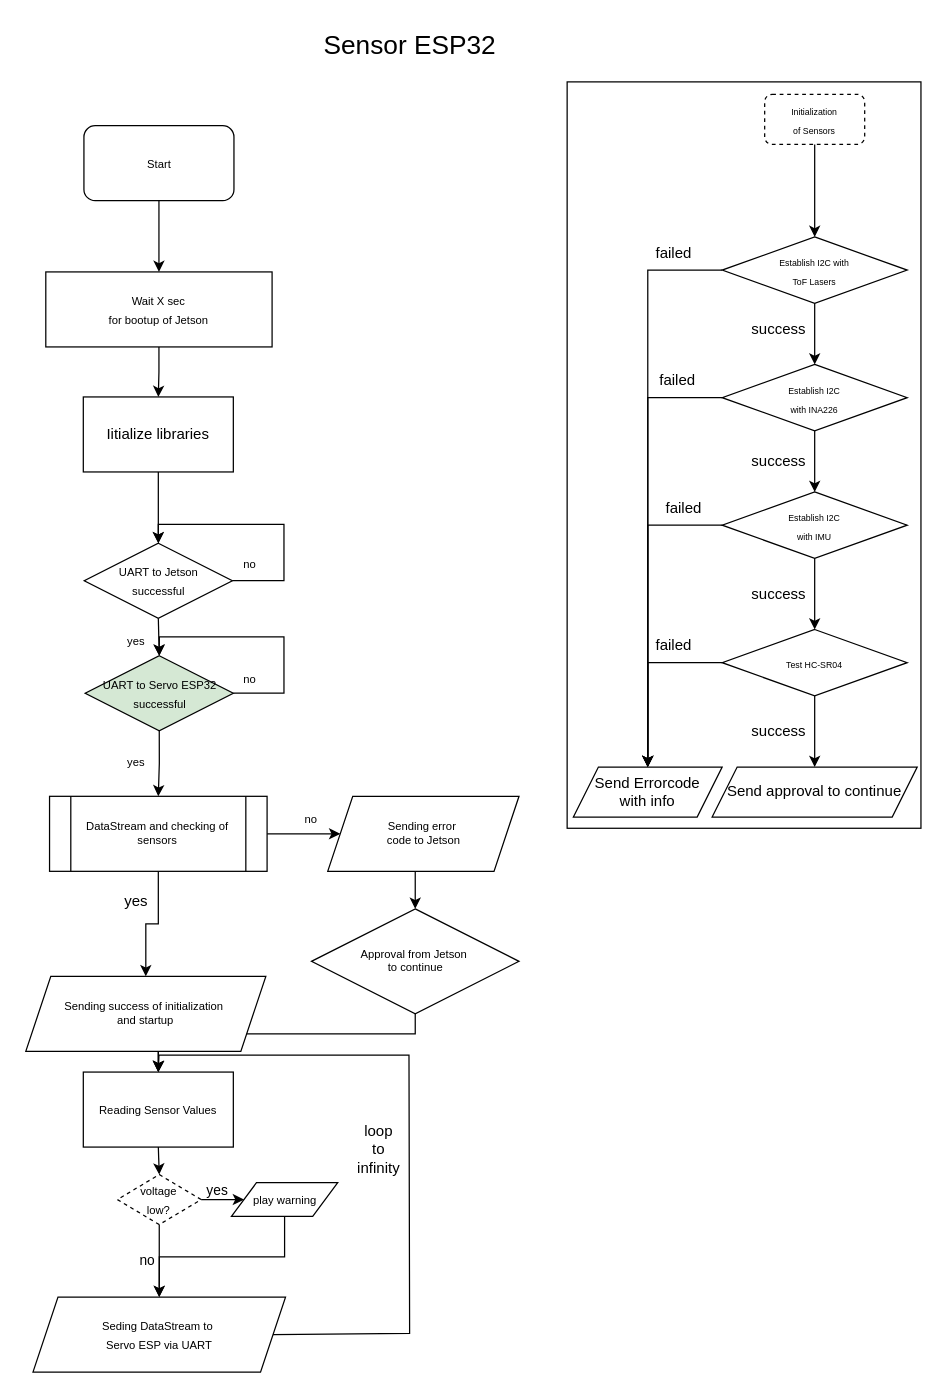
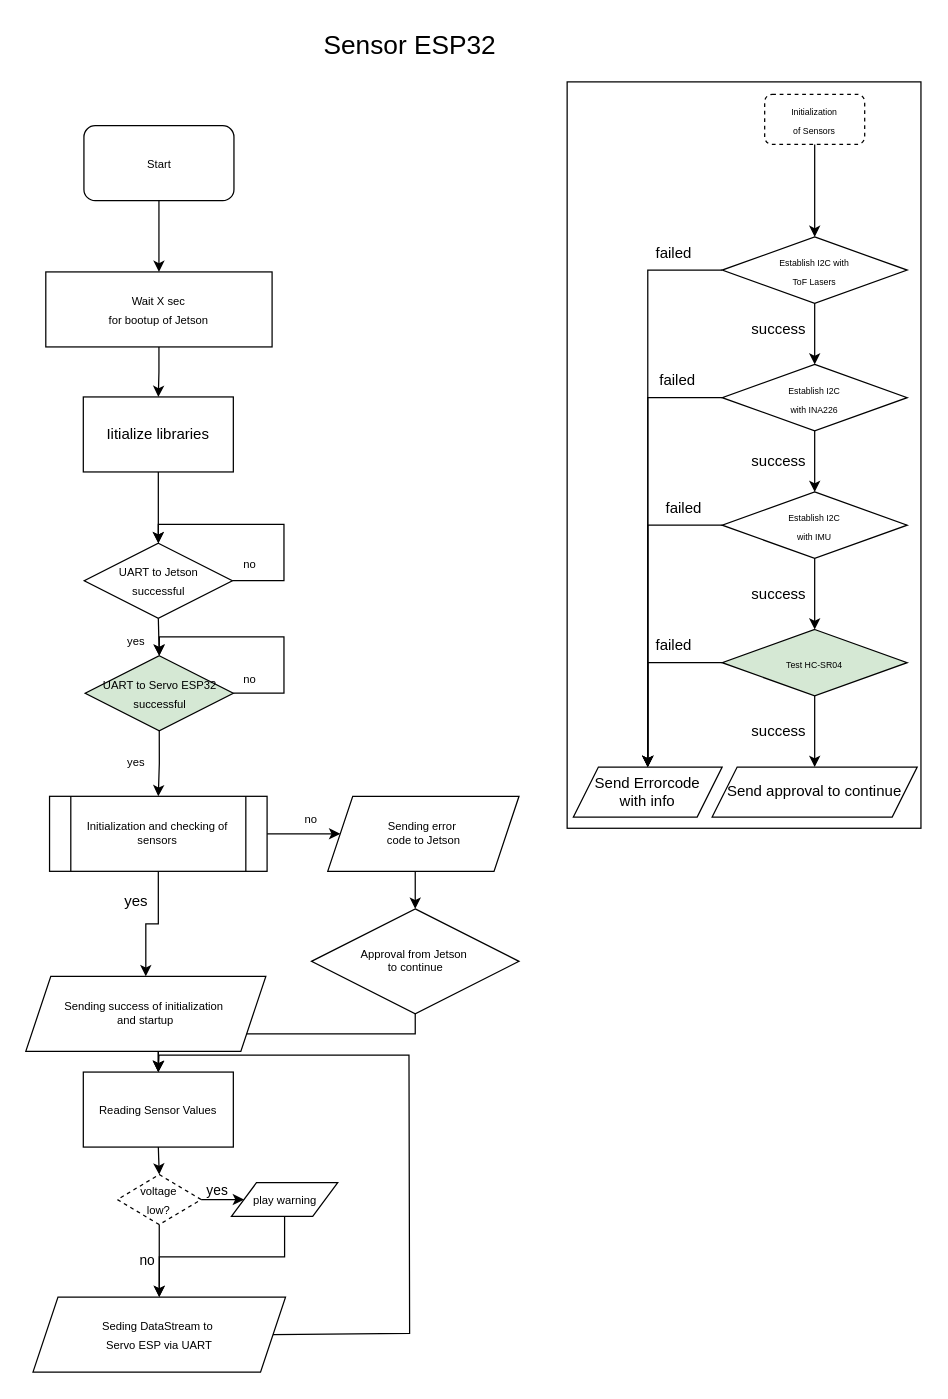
  <mxCell id="0" />
  <mxCell id="1" parent="0" />
  <mxCell id="2" value="" style="rounded=0;whiteSpace=wrap;html=1;" parent="1" vertex="1"><mxGeometry x="453" y="65" width="283" height="597" as="geometry" /></mxCell>
  <mxCell id="3" value="&lt;div&gt;&lt;font style=&quot;font-size: 7px;&quot;&gt;Initialization&lt;/font&gt;&lt;/div&gt;&lt;div&gt;&lt;font style=&quot;font-size: 7px;&quot;&gt;of Sensors&lt;br&gt;&lt;/font&gt;&lt;/div&gt;" style="rounded=1;whiteSpace=wrap;html=1;dashed=1;" parent="1" vertex="1"><mxGeometry x="611" y="75" width="80" height="40" as="geometry" /></mxCell>
  <mxCell id="4" value="&lt;div&gt;&lt;font style=&quot;font-size: 7px;&quot;&gt;Establish I2C with&lt;/font&gt;&lt;/div&gt;&lt;div&gt;&lt;font style=&quot;font-size: 7px;&quot;&gt;ToF Lasers&lt;br&gt;&lt;/font&gt; &lt;/div&gt;" style="rhombus;whiteSpace=wrap;html=1;" parent="1" vertex="1"><mxGeometry x="577" y="189" width="148" height="53.12" as="geometry" /></mxCell>
  <mxCell id="5" value="&lt;div&gt;Send Errorcode&lt;/div&gt;&lt;div&gt;with info&lt;br&gt;&lt;/div&gt;" style="shape=parallelogram;perimeter=parallelogramPerimeter;whiteSpace=wrap;html=1;fixedSize=1;" parent="1" vertex="1"><mxGeometry x="458" y="613" width="119" height="40" as="geometry" /></mxCell>
  <mxCell id="6" value="&lt;div&gt;&lt;font style=&quot;font-size: 7px;&quot;&gt;Establish I2C&lt;/font&gt;&lt;/div&gt;&lt;div&gt;&lt;font style=&quot;font-size: 7px;&quot;&gt;with INA226 &lt;br&gt;&lt;/font&gt; &lt;/div&gt;" style="rhombus;whiteSpace=wrap;html=1;" parent="1" vertex="1"><mxGeometry x="577" y="291" width="148" height="53.12" as="geometry" /></mxCell>
  <mxCell id="7" style="edgeStyle=orthogonalEdgeStyle;rounded=0;orthogonalLoop=1;jettySize=auto;html=1;exitX=0.5;exitY=1;exitDx=0;exitDy=0;entryX=0.5;entryY=0;entryDx=0;entryDy=0;" parent="1" source="8" target="28" edge="1"><mxGeometry relative="1" as="geometry" /></mxCell>
  <mxCell id="8" value="&lt;div&gt;&lt;font style=&quot;font-size: 7px;&quot;&gt;Establish I2C&lt;/font&gt;&lt;/div&gt;&lt;div&gt;&lt;font style=&quot;font-size: 7px;&quot;&gt;with IMU&lt;br&gt;&lt;/font&gt; &lt;/div&gt;" style="rhombus;whiteSpace=wrap;html=1;" parent="1" vertex="1"><mxGeometry x="577" y="393" width="148" height="53.12" as="geometry" /></mxCell>
  <mxCell id="9" value="&lt;div&gt;Sensor ESP32&lt;/div&gt;" style="text;html=1;align=center;verticalAlign=middle;whiteSpace=wrap;rounded=0;fontSize=21;" parent="1" vertex="1"><mxGeometry x="206" y="20" width="243" height="30" as="geometry" /></mxCell>
  <mxCell id="10" style="edgeStyle=orthogonalEdgeStyle;rounded=0;orthogonalLoop=1;jettySize=auto;html=1;exitX=0.5;exitY=1;exitDx=0;exitDy=0;entryX=0.5;entryY=0;entryDx=0;entryDy=0;" parent="1" source="11" target="13" edge="1"><mxGeometry relative="1" as="geometry" /></mxCell>
  <mxCell id="11" value="&lt;font style=&quot;font-size: 9px;&quot;&gt;Start&lt;/font&gt;" style="rounded=1;whiteSpace=wrap;html=1;" parent="1" vertex="1"><mxGeometry x="66.5" y="100" width="120" height="60" as="geometry" /></mxCell>
  <mxCell id="12" style="edgeStyle=orthogonalEdgeStyle;rounded=0;orthogonalLoop=1;jettySize=auto;html=1;exitX=0.5;exitY=1;exitDx=0;exitDy=0;entryX=0.5;entryY=0;entryDx=0;entryDy=0;" parent="1" source="13" target="59" edge="1"><mxGeometry relative="1" as="geometry" /></mxCell>
  <mxCell id="13" value="&lt;div&gt;&lt;font style=&quot;font-size: 9px;&quot;&gt;Wait X sec&lt;/font&gt;&lt;/div&gt;&lt;div&gt;&lt;font style=&quot;font-size: 9px;&quot;&gt;for bootup of Jetson&lt;br&gt;&lt;/font&gt;&lt;/div&gt;" style="rounded=0;whiteSpace=wrap;html=1;" parent="1" vertex="1"><mxGeometry x="36" y="217" width="181" height="60" as="geometry" /></mxCell>
  <mxCell id="14" style="edgeStyle=orthogonalEdgeStyle;rounded=0;orthogonalLoop=1;jettySize=auto;html=1;exitX=1;exitY=0.5;exitDx=0;exitDy=0;entryX=0;entryY=0.5;entryDx=0;entryDy=0;" parent="1" source="16" target="46" edge="1"><mxGeometry relative="1" as="geometry" /></mxCell>
  <mxCell id="15" style="edgeStyle=orthogonalEdgeStyle;rounded=0;orthogonalLoop=1;jettySize=auto;html=1;exitX=0.5;exitY=1;exitDx=0;exitDy=0;entryX=0.5;entryY=0;entryDx=0;entryDy=0;" parent="1" source="16" target="50" edge="1"><mxGeometry relative="1" as="geometry" /></mxCell>
- <mxCell id="16" value="&lt;div&gt;DataStream and checking of sensors&lt;/div&gt;" style="shape=process;whiteSpace=wrap;html=1;backgroundOutline=1;fontSize=9;" parent="1" vertex="1"><mxGeometry x="39" y="636.44" width="174" height="60" as="geometry" /></mxCell>
+ <mxCell id="16" value="&lt;div&gt;Initialization and checking of sensors&lt;/div&gt;" style="shape=process;whiteSpace=wrap;html=1;backgroundOutline=1;fontSize=9;" parent="1" vertex="1"><mxGeometry x="39" y="636.44" width="174" height="60" as="geometry" /></mxCell>
  <mxCell id="17" style="edgeStyle=orthogonalEdgeStyle;rounded=0;orthogonalLoop=1;jettySize=auto;html=1;exitX=0.5;exitY=1;exitDx=0;exitDy=0;entryX=0.5;entryY=0;entryDx=0;entryDy=0;" parent="1" source="3" target="4" edge="1"><mxGeometry relative="1" as="geometry" /></mxCell>
  <mxCell id="18" style="edgeStyle=orthogonalEdgeStyle;rounded=0;orthogonalLoop=1;jettySize=auto;html=1;exitX=0;exitY=0.5;exitDx=0;exitDy=0;entryX=0.5;entryY=0;entryDx=0;entryDy=0;" parent="1" source="4" target="5" edge="1"><mxGeometry relative="1" as="geometry"><mxPoint x="434.966" y="564.207" as="targetPoint" /></mxGeometry></mxCell>
  <mxCell id="19" style="edgeStyle=orthogonalEdgeStyle;rounded=0;orthogonalLoop=1;jettySize=auto;html=1;exitX=0.5;exitY=1;exitDx=0;exitDy=0;entryX=0.5;entryY=0;entryDx=0;entryDy=0;" parent="1" source="4" target="6" edge="1"><mxGeometry relative="1" as="geometry" /></mxCell>
  <mxCell id="20" value="failed" style="text;html=1;align=center;verticalAlign=middle;resizable=0;points=[];autosize=1;strokeColor=none;fillColor=none;" parent="1" vertex="1"><mxGeometry x="514" y="189" width="47" height="26" as="geometry" /></mxCell>
  <mxCell id="21" style="edgeStyle=orthogonalEdgeStyle;rounded=0;orthogonalLoop=1;jettySize=auto;html=1;exitX=0.5;exitY=1;exitDx=0;exitDy=0;entryX=0.5;entryY=0;entryDx=0;entryDy=0;" parent="1" source="6" target="8" edge="1"><mxGeometry relative="1" as="geometry" /></mxCell>
  <mxCell id="22" style="edgeStyle=orthogonalEdgeStyle;rounded=0;orthogonalLoop=1;jettySize=auto;html=1;exitX=0;exitY=0.5;exitDx=0;exitDy=0;entryX=0.5;entryY=0;entryDx=0;entryDy=0;" parent="1" source="6" target="5" edge="1"><mxGeometry relative="1" as="geometry" /></mxCell>
  <mxCell id="23" style="edgeStyle=orthogonalEdgeStyle;rounded=0;orthogonalLoop=1;jettySize=auto;html=1;exitX=0;exitY=0.5;exitDx=0;exitDy=0;entryX=0.5;entryY=0;entryDx=0;entryDy=0;" parent="1" source="8" target="5" edge="1"><mxGeometry relative="1" as="geometry" /></mxCell>
  <mxCell id="24" value="failed" style="text;html=1;align=center;verticalAlign=middle;resizable=0;points=[];autosize=1;strokeColor=none;fillColor=none;" parent="1" vertex="1"><mxGeometry x="517" y="291" width="47" height="26" as="geometry" /></mxCell>
  <mxCell id="25" value="failed" style="text;html=1;align=center;verticalAlign=middle;resizable=0;points=[];autosize=1;strokeColor=none;fillColor=none;" parent="1" vertex="1"><mxGeometry x="522" y="393" width="47" height="26" as="geometry" /></mxCell>
  <mxCell id="26" style="edgeStyle=orthogonalEdgeStyle;rounded=0;orthogonalLoop=1;jettySize=auto;html=1;exitX=0;exitY=0.5;exitDx=0;exitDy=0;" parent="1" source="28" target="5" edge="1"><mxGeometry relative="1" as="geometry" /></mxCell>
  <mxCell id="27" style="edgeStyle=orthogonalEdgeStyle;rounded=0;orthogonalLoop=1;jettySize=auto;html=1;exitX=0.5;exitY=1;exitDx=0;exitDy=0;entryX=0.5;entryY=0;entryDx=0;entryDy=0;" parent="1" source="28" target="30" edge="1"><mxGeometry relative="1" as="geometry" /></mxCell>
- <mxCell id="28" value="&lt;font style=&quot;font-size: 7px;&quot;&gt;Test HC-SR04&lt;/font&gt;" style="rhombus;whiteSpace=wrap;html=1;" parent="1" vertex="1"><mxGeometry x="577" y="503" width="148" height="53.12" as="geometry" /></mxCell>
+ <mxCell id="28" value="&lt;font style=&quot;font-size: 7px;&quot;&gt;Test HC-SR04&lt;/font&gt;" style="rhombus;whiteSpace=wrap;html=1;fillColor=#d5e8d4;" parent="1" vertex="1"><mxGeometry x="577" y="503" width="148" height="53.12" as="geometry" /></mxCell>
  <mxCell id="29" value="failed" style="text;html=1;align=center;verticalAlign=middle;resizable=0;points=[];autosize=1;strokeColor=none;fillColor=none;" parent="1" vertex="1"><mxGeometry x="514" y="503" width="47" height="26" as="geometry" /></mxCell>
  <mxCell id="30" value="Send approval to continue" style="shape=parallelogram;perimeter=parallelogramPerimeter;whiteSpace=wrap;html=1;fixedSize=1;" parent="1" vertex="1"><mxGeometry x="569" y="613" width="164" height="40" as="geometry" /></mxCell>
  <mxCell id="31" value="success" style="text;html=1;align=center;verticalAlign=middle;resizable=0;points=[];autosize=1;strokeColor=none;fillColor=none;" parent="1" vertex="1"><mxGeometry x="591" y="250" width="61" height="26" as="geometry" /></mxCell>
  <mxCell id="32" value="success" style="text;html=1;align=center;verticalAlign=middle;resizable=0;points=[];autosize=1;strokeColor=none;fillColor=none;" parent="1" vertex="1"><mxGeometry x="591" y="356" width="61" height="26" as="geometry" /></mxCell>
  <mxCell id="33" value="success" style="text;html=1;align=center;verticalAlign=middle;resizable=0;points=[];autosize=1;strokeColor=none;fillColor=none;" parent="1" vertex="1"><mxGeometry x="591" y="462" width="61" height="26" as="geometry" /></mxCell>
  <mxCell id="34" value="success" style="text;html=1;align=center;verticalAlign=middle;resizable=0;points=[];autosize=1;strokeColor=none;fillColor=none;" parent="1" vertex="1"><mxGeometry x="591" y="572" width="61" height="26" as="geometry" /></mxCell>
  <mxCell id="35" style="edgeStyle=orthogonalEdgeStyle;rounded=0;orthogonalLoop=1;jettySize=auto;html=1;exitX=0.5;exitY=1;exitDx=0;exitDy=0;entryX=0.5;entryY=0;entryDx=0;entryDy=0;" parent="1" source="36" target="38" edge="1"><mxGeometry relative="1" as="geometry" /></mxCell>
  <mxCell id="36" value="&lt;div&gt;&lt;font style=&quot;font-size: 9px;&quot;&gt;UART to Jetson &lt;br&gt;&lt;/font&gt;&lt;/div&gt;&lt;div&gt;&lt;font style=&quot;font-size: 9px;&quot;&gt;successful&lt;br&gt;&lt;/font&gt;&lt;/div&gt;" style="rhombus;whiteSpace=wrap;html=1;" parent="1" vertex="1"><mxGeometry x="66.75" y="434" width="118.5" height="60" as="geometry" /></mxCell>
  <mxCell id="37" style="edgeStyle=orthogonalEdgeStyle;rounded=0;orthogonalLoop=1;jettySize=auto;html=1;exitX=0.5;exitY=1;exitDx=0;exitDy=0;" parent="1" source="38" target="16" edge="1"><mxGeometry relative="1" as="geometry" /></mxCell>
  <mxCell id="38" value="&lt;div&gt;&lt;font style=&quot;font-size: 9px;&quot;&gt;UART to Servo ESP32 &lt;br&gt;&lt;/font&gt;&lt;/div&gt;&lt;div&gt;&lt;font style=&quot;font-size: 9px;&quot;&gt;successful&lt;br&gt;&lt;/font&gt;&lt;/div&gt;" style="rhombus;whiteSpace=wrap;html=1;fillColor=#d5e8d4;" parent="1" vertex="1"><mxGeometry x="67.5" y="524" width="118.5" height="60" as="geometry" /></mxCell>
  <mxCell id="39" style="edgeStyle=orthogonalEdgeStyle;rounded=0;orthogonalLoop=1;jettySize=auto;html=1;exitX=1;exitY=0.5;exitDx=0;exitDy=0;entryX=0.5;entryY=0;entryDx=0;entryDy=0;" parent="1" source="38" target="38" edge="1"><mxGeometry relative="1" as="geometry"><Array as="points"><mxPoint x="226.5" y="554" /><mxPoint x="226.5" y="509" /><mxPoint x="126.5" y="509" /><mxPoint x="126.5" y="524" /></Array></mxGeometry></mxCell>
  <mxCell id="40" value="&lt;font style=&quot;font-size: 9px;&quot;&gt;no&lt;/font&gt;" style="text;html=1;align=center;verticalAlign=middle;resizable=0;points=[];autosize=1;strokeColor=none;fillColor=none;" parent="1" vertex="1"><mxGeometry x="184.5" y="528.56" width="28" height="26" as="geometry" /></mxCell>
  <mxCell id="41" value="yes" style="text;html=1;align=center;verticalAlign=middle;resizable=0;points=[];autosize=1;strokeColor=none;fillColor=none;fontSize=9;" parent="1" vertex="1"><mxGeometry x="92" y="501" width="32" height="23" as="geometry" /></mxCell>
  <mxCell id="42" value="&lt;div&gt;yes&lt;/div&gt;" style="text;html=1;align=center;verticalAlign=middle;resizable=0;points=[];autosize=1;strokeColor=none;fillColor=none;fontSize=9;" parent="1" vertex="1"><mxGeometry x="91.5" y="598" width="32" height="23" as="geometry" /></mxCell>
  <mxCell id="43" style="edgeStyle=orthogonalEdgeStyle;rounded=0;orthogonalLoop=1;jettySize=auto;html=1;exitX=1;exitY=0.5;exitDx=0;exitDy=0;entryX=0.5;entryY=0;entryDx=0;entryDy=0;" parent="1" source="36" target="36" edge="1"><mxGeometry relative="1" as="geometry"><Array as="points"><mxPoint x="226.5" y="464" /><mxPoint x="226.5" y="419" /><mxPoint x="125.5" y="419" /></Array></mxGeometry></mxCell>
  <mxCell id="44" value="&lt;font style=&quot;font-size: 9px;&quot;&gt;no&lt;/font&gt;" style="text;html=1;align=center;verticalAlign=middle;resizable=0;points=[];autosize=1;strokeColor=none;fillColor=none;" parent="1" vertex="1"><mxGeometry x="184.5" y="437" width="28" height="26" as="geometry" /></mxCell>
  <mxCell id="45" style="edgeStyle=orthogonalEdgeStyle;rounded=0;orthogonalLoop=1;jettySize=auto;html=1;exitX=0.5;exitY=1;exitDx=0;exitDy=0;entryX=0.5;entryY=0;entryDx=0;entryDy=0;" parent="1" source="46" target="48" edge="1"><mxGeometry relative="1" as="geometry" /></mxCell>
  <mxCell id="46" value="&lt;div&gt;Sending error&amp;nbsp;&lt;/div&gt;&lt;div&gt;code to Jetson&lt;/div&gt;" style="shape=parallelogram;perimeter=parallelogramPerimeter;whiteSpace=wrap;html=1;fixedSize=1;fontSize=9;" parent="1" vertex="1"><mxGeometry x="261.5" y="636.44" width="153" height="60" as="geometry" /></mxCell>
  <mxCell id="47" style="edgeStyle=orthogonalEdgeStyle;rounded=0;orthogonalLoop=1;jettySize=auto;html=1;exitX=0.5;exitY=1;exitDx=0;exitDy=0;entryX=0.5;entryY=0;entryDx=0;entryDy=0;" parent="1" source="48" target="53" edge="1"><mxGeometry relative="1" as="geometry"><Array as="points"><mxPoint x="331.5" y="826.44" /><mxPoint x="126.5" y="826.44" /></Array></mxGeometry></mxCell>
  <mxCell id="48" value="&lt;div&gt;Approval from Jetson&amp;nbsp;&lt;/div&gt;&lt;div&gt;to continue&lt;/div&gt;" style="rhombus;whiteSpace=wrap;html=1;fontSize=9;" parent="1" vertex="1"><mxGeometry x="248.5" y="726.44" width="166" height="84" as="geometry" /></mxCell>
  <mxCell id="49" style="edgeStyle=orthogonalEdgeStyle;rounded=0;orthogonalLoop=1;jettySize=auto;html=1;exitX=0.5;exitY=1;exitDx=0;exitDy=0;entryX=0.5;entryY=0;entryDx=0;entryDy=0;" parent="1" source="50" target="53" edge="1"><mxGeometry relative="1" as="geometry" /></mxCell>
  <mxCell id="50" value="&lt;div&gt;Sending success of initialization&amp;nbsp;&lt;/div&gt;&lt;div&gt;and startup&lt;/div&gt;" style="shape=parallelogram;perimeter=parallelogramPerimeter;whiteSpace=wrap;html=1;fixedSize=1;fontSize=9;" parent="1" vertex="1"><mxGeometry x="20" y="780.44" width="192" height="60" as="geometry" /></mxCell>
  <mxCell id="51" value="no" style="text;html=1;align=center;verticalAlign=middle;resizable=0;points=[];autosize=1;strokeColor=none;fillColor=none;fontSize=9;" parent="1" vertex="1"><mxGeometry x="233.5" y="643.44" width="28" height="23" as="geometry" /></mxCell>
  <mxCell id="52" style="edgeStyle=orthogonalEdgeStyle;rounded=0;orthogonalLoop=1;jettySize=auto;html=1;exitX=0.5;exitY=1;exitDx=0;exitDy=0;entryX=0.5;entryY=0;entryDx=0;entryDy=0;" edge="1" parent="1" source="53" target="64"><mxGeometry relative="1" as="geometry" /></mxCell>
  <mxCell id="53" value="&lt;font style=&quot;font-size: 9px;&quot;&gt;Reading Sensor Values&lt;/font&gt;" style="rounded=0;whiteSpace=wrap;html=1;" parent="1" vertex="1"><mxGeometry x="66" y="857" width="120" height="60" as="geometry" /></mxCell>
  <mxCell id="54" value="&lt;div&gt;&lt;font style=&quot;font-size: 9px;&quot;&gt;Seding DataStream to&amp;nbsp;&lt;/font&gt;&lt;/div&gt;&lt;div&gt;&lt;font style=&quot;font-size: 9px;&quot;&gt;Servo ESP via UART&lt;/font&gt;&lt;/div&gt;" style="shape=parallelogram;perimeter=parallelogramPerimeter;whiteSpace=wrap;html=1;fixedSize=1;" parent="1" vertex="1"><mxGeometry x="25.75" y="1037" width="202" height="60" as="geometry" /></mxCell>
  <mxCell id="55" value="yes" style="text;html=1;align=center;verticalAlign=middle;resizable=0;points=[];autosize=1;strokeColor=none;fillColor=none;" parent="1" vertex="1"><mxGeometry x="89" y="708.44" width="37" height="26" as="geometry" /></mxCell>
  <mxCell id="56" value="" style="endArrow=classic;html=1;rounded=0;exitX=1;exitY=0.5;exitDx=0;exitDy=0;entryX=0.5;entryY=0;entryDx=0;entryDy=0;" parent="1" source="54" target="53" edge="1"><mxGeometry width="50" height="50" relative="1" as="geometry"><mxPoint x="323.5" y="965.44" as="sourcePoint" /><mxPoint x="126.5" y="846.44" as="targetPoint" /><Array as="points"><mxPoint x="327" y="1066" /><mxPoint x="326.5" y="843.44" /><mxPoint x="126.5" y="843.44" /></Array></mxGeometry></mxCell>
- <mxCell id="57" value="&lt;div&gt;loop&lt;/div&gt;&lt;div&gt;to&lt;/div&gt;&lt;div&gt;infinity&lt;br&gt;&lt;/div&gt;" style="text;html=1;align=center;verticalAlign=middle;resizable=0;points=[];autosize=1;strokeColor=none;fillColor=none;" parent="1" vertex="1"><mxGeometry x="275.5" y="891.44" width="52" height="55" as="geometry" /></mxCell>
  <mxCell id="58" style="edgeStyle=orthogonalEdgeStyle;rounded=0;orthogonalLoop=1;jettySize=auto;html=1;exitX=0.5;exitY=1;exitDx=0;exitDy=0;entryX=0.5;entryY=0;entryDx=0;entryDy=0;" parent="1" source="59" target="36" edge="1"><mxGeometry relative="1" as="geometry" /></mxCell>
  <mxCell id="59" value="&lt;div&gt;Iitialize libraries&lt;/div&gt;" style="rounded=0;whiteSpace=wrap;html=1;" parent="1" vertex="1"><mxGeometry x="66" y="317" width="120" height="60" as="geometry" /></mxCell>
  <mxCell id="60" style="edgeStyle=orthogonalEdgeStyle;rounded=0;orthogonalLoop=1;jettySize=auto;html=1;exitX=0.5;exitY=1;exitDx=0;exitDy=0;entryX=0.5;entryY=0;entryDx=0;entryDy=0;" edge="1" parent="1" source="64" target="54"><mxGeometry relative="1" as="geometry" /></mxCell>
  <mxCell id="61" value="&lt;div&gt;no&lt;/div&gt;" style="edgeLabel;html=1;align=center;verticalAlign=middle;resizable=0;points=[];" vertex="1" connectable="0" parent="60"><mxGeometry x="-0.165" y="-1" relative="1" as="geometry"><mxPoint x="-9" y="4" as="offset" /></mxGeometry></mxCell>
  <mxCell id="62" style="edgeStyle=orthogonalEdgeStyle;rounded=0;orthogonalLoop=1;jettySize=auto;html=1;exitX=1;exitY=0.5;exitDx=0;exitDy=0;entryX=0;entryY=0.5;entryDx=0;entryDy=0;" edge="1" parent="1" source="64" target="66"><mxGeometry relative="1" as="geometry" /></mxCell>
  <mxCell id="63" value="yes" style="edgeLabel;html=1;align=center;verticalAlign=middle;resizable=0;points=[];" vertex="1" connectable="0" parent="62"><mxGeometry x="-0.289" y="2" relative="1" as="geometry"><mxPoint y="-6" as="offset" /></mxGeometry></mxCell>
  <mxCell id="64" value="&lt;div&gt;&lt;font style=&quot;font-size: 9px;&quot;&gt;voltage&lt;/font&gt;&lt;/div&gt;&lt;div&gt;&lt;font style=&quot;font-size: 9px;&quot;&gt;low?&lt;br&gt;&lt;/font&gt;&lt;/div&gt;" style="rhombus;whiteSpace=wrap;html=1;dashed=1;" vertex="1" parent="1"><mxGeometry x="93.25" y="939" width="67" height="40" as="geometry" /></mxCell>
  <mxCell id="65" style="edgeStyle=orthogonalEdgeStyle;rounded=0;orthogonalLoop=1;jettySize=auto;html=1;exitX=0.5;exitY=1;exitDx=0;exitDy=0;entryX=0.5;entryY=0;entryDx=0;entryDy=0;" edge="1" parent="1" source="66" target="54"><mxGeometry relative="1" as="geometry" /></mxCell>
  <mxCell id="66" value="&lt;font style=&quot;font-size: 9px;&quot;&gt;play warning&lt;/font&gt;" style="shape=parallelogram;perimeter=parallelogramPerimeter;whiteSpace=wrap;html=1;fixedSize=1;" vertex="1" parent="1"><mxGeometry x="184.5" y="945.5" width="85" height="27" as="geometry" /></mxCell>
